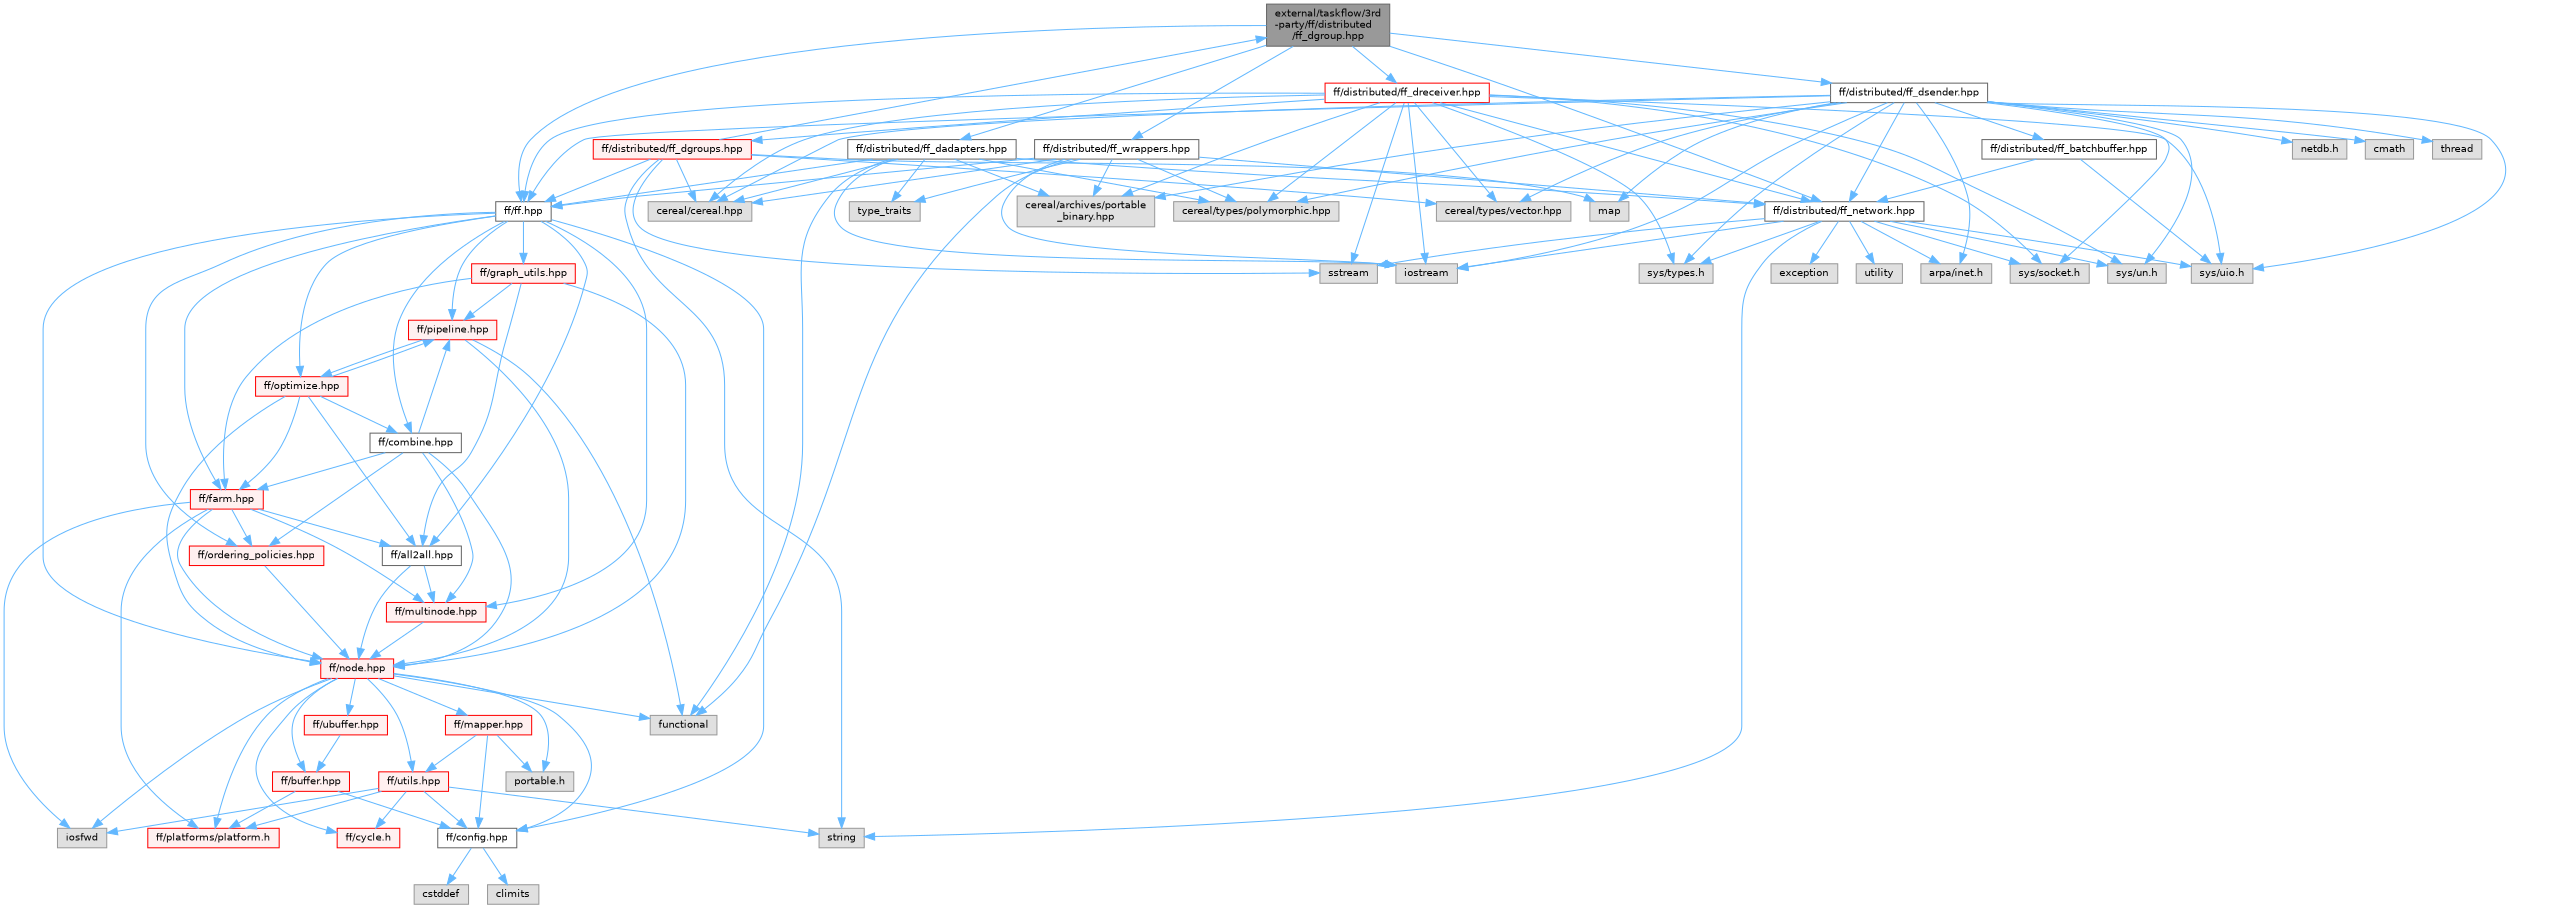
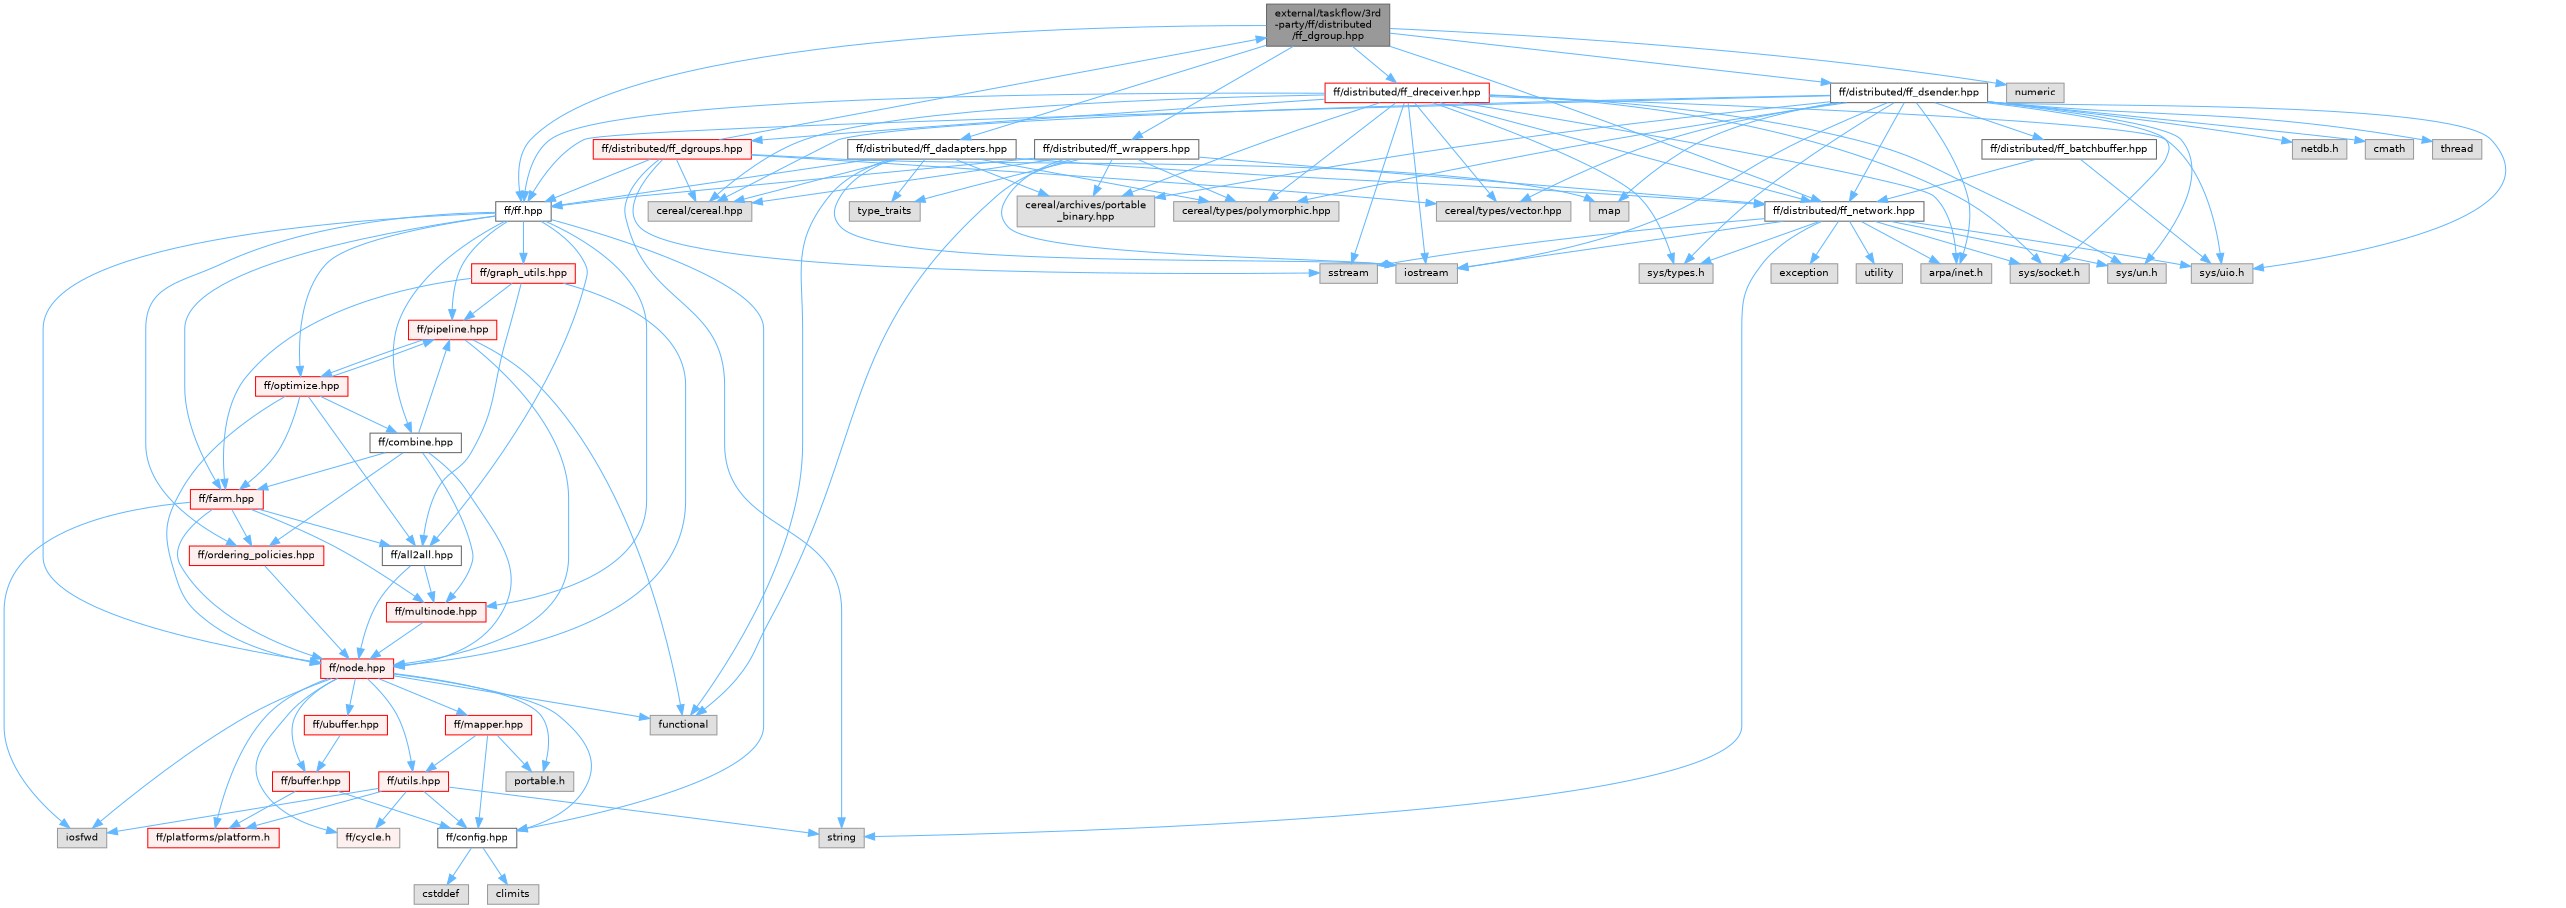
  digraph {
    node [color=grey60 fillcolor="#E0E0E0" fontname=Helvetica fontsize=10 shape=box style=filled]
    edge [color=steelblue1 fontname=Helvetica fontsize=10 labelfontname=Helvetica labelfontsize=10 style=solid]
    n1 [color=gray40 fillcolor=grey60 fontcolor=black height=0.2 label="external/taskflow/3rd\l-party/ff/distributed\l/ff_dgroup.hpp" width=0.4]
    n2 [color=grey40 fillcolor=white height=0.2 label="ff/ff.hpp" width=0.4]
    n3 [color=grey40 fillcolor=white height=0.2 label="ff/distributed/ff_network.hpp" width=0.4]
    n4 [color=grey40 fillcolor=white height=0.2 label="ff/distributed/ff_wrappers.hpp" width=0.4]
    n5 [color=red fillcolor=white height=0.2 label="ff/distributed/ff_dreceiver.hpp" width=0.4]
    n6 [color=grey40 fillcolor=white height=0.2 label="ff/distributed/ff_dsender.hpp" width=0.4]
    n7 [color=grey40 fillcolor=white height=0.2 label="ff/distributed/ff_dadapters.hpp" width=0.4]
+   n8 [height=0.2 label=numeric width=0.4]
    n9 [color=grey40 fillcolor=white height=0.2 label="ff/config.hpp" width=0.4]
    n10 [color=red fillcolor="#FFF0F0" height=0.2 label="ff/node.hpp" width=0.4]
    n11 [color=red fillcolor="#FFF0F0" height=0.2 label="ff/multinode.hpp" width=0.4]
    n12 [color=red fillcolor="#FFF0F0" height=0.2 label="ff/pipeline.hpp" width=0.4]
    n13 [color=red fillcolor="#FFF0F0" height=0.2 label="ff/optimize.hpp" width=0.4]
    n14 [color=red fillcolor="#FFF0F0" height=0.2 label="ff/farm.hpp" width=0.4]
    n15 [color=red fillcolor="#FFF0F0" height=0.2 label="ff/ordering_policies.hpp" width=0.4]
    n16 [color=grey40 fillcolor=white height=0.2 label="ff/all2all.hpp" width=0.4]
    n17 [color=grey40 fillcolor=white height=0.2 label="ff/combine.hpp" width=0.4]
    n18 [color=red fillcolor="#FFF0F0" height=0.2 label="ff/graph_utils.hpp" width=0.4]
    n19 [height=0.2 label=string width=0.4]
    n20 [height=0.2 label=sstream width=0.4]
    n21 [height=0.2 label=iostream width=0.4]
    n22 [height=0.2 label=exception width=0.4]
    n23 [height=0.2 label=utility width=0.4]
    n24 [height=0.2 label="sys/socket.h" width=0.4]
    n25 [height=0.2 label="sys/un.h" width=0.4]
    n26 [height=0.2 label="sys/types.h" width=0.4]
    n27 [height=0.2 label="sys/uio.h" width=0.4]
    n28 [height=0.2 label="arpa/inet.h" width=0.4]
    n29 [height=0.2 label=functional width=0.4]
    n30 [height=0.2 label=type_traits width=0.4]
    n31 [height=0.2 label="cereal/cereal.hpp" width=0.4]
    n32 [height=0.2 label="cereal/types/polymorphic.hpp" width=0.4]
    n33 [height=0.2 label="cereal/archives/portable\l_binary.hpp" width=0.4]
    n34 [color=red fillcolor="#FFF0F0" height=0.2 label="ff/distributed/ff_dgroups.hpp" width=0.4]
    n35 [height=0.2 label="cereal/types/vector.hpp" width=0.4]
    n36 [height=0.2 label=map width=0.4]
    n37 [color=grey40 fillcolor=white height=0.2 label="ff/distributed/ff_batchbuffer.hpp" width=0.4]
    n38 [height=0.2 label="netdb.h" width=0.4]
    n39 [height=0.2 label=cmath width=0.4]
    n40 [height=0.2 label=thread width=0.4]
    n41 [height=0.2 label=cstddef width=0.4]
    n42 [height=0.2 label=climits width=0.4]
    n43 [height=0.2 label="portable.h" width=0.4]
    n44 [height=0.2 label=iosfwd width=0.4]
    n45 [color=red fillcolor="#FFF0F0" height=0.2 label="ff/platforms/platform.h" width=0.4]
-   n46 [color=red fillcolor="#FFF0F0" height=0.2 label="ff/cycle.h" width=0.4]
+   n46 [fillcolor="#FFF0F0" height=0.2 label="ff/cycle.h" width=0.4]
    n47 [color=red fillcolor="#FFF0F0" height=0.2 label="ff/utils.hpp" width=0.4]
    n48 [color=red fillcolor="#FFF0F0" height=0.2 label="ff/buffer.hpp" width=0.4]
    n49 [color=red fillcolor="#FFF0F0" height=0.2 label="ff/ubuffer.hpp" width=0.4]
    n50 [color=red fillcolor="#FFF0F0" height=0.2 label="ff/mapper.hpp" width=0.4]
    n1 -> n2
    n1 -> n3
    n1 -> n4
    n1 -> n5
    n1 -> n6
    n1 -> n7
+   n1 -> n8
    n2 -> n9
    n2 -> n10
    n2 -> n11
    n2 -> n12
    n2 -> n13
    n2 -> n14
    n2 -> n15
    n2 -> n16
    n2 -> n17
    n2 -> n18
    n3 -> n19
    n3 -> n20
    n3 -> n21
    n3 -> n22
    n3 -> n23
    n3 -> n24
    n3 -> n25
    n3 -> n26
    n3 -> n27
    n3 -> n28
    n4 -> n2
    n4 -> n3
    n4 -> n21
    n4 -> n29
    n4 -> n30
    n4 -> n31
    n4 -> n32
    n4 -> n33
    n5 -> n2
    n5 -> n3
    n5 -> n20
    n5 -> n21
    n5 -> n24
    n5 -> n25
    n5 -> n26
    n5 -> n27
+   n5 -> n28
    n5 -> n31
    n5 -> n32
    n5 -> n33
    n5 -> n34
    n5 -> n35
    n6 -> n2
    n6 -> n3
    n6 -> n21
    n6 -> n24
    n6 -> n25
    n6 -> n26
    n6 -> n27
    n6 -> n28
    n6 -> n31
    n6 -> n32
    n6 -> n33
    n6 -> n35
    n6 -> n36
    n6 -> n37
    n6 -> n38
    n6 -> n39
    n6 -> n40
    n7 -> n2
    n7 -> n3
    n7 -> n21
    n7 -> n29
    n7 -> n30
    n7 -> n31
    n7 -> n32
    n7 -> n33
    n9 -> n41
    n9 -> n42
    n10 -> n9
    n10 -> n29
    n10 -> n43
    n10 -> n44
    n10 -> n45
    n10 -> n46
    n10 -> n47
    n10 -> n48
    n10 -> n49
    n10 -> n50
    n11 -> n10
    n12 -> n10
    n12 -> n13
    n12 -> n29
    n13 -> n10
    n13 -> n12
    n13 -> n14
    n13 -> n16
    n13 -> n17
    n14 -> n10
    n14 -> n11
    n14 -> n15
    n14 -> n16
    n14 -> n44
-   n14 -> n45
    n15 -> n10
    n16 -> n10
    n16 -> n11
    n17 -> n10
    n17 -> n11
    n17 -> n12
    n17 -> n14
    n17 -> n15
    n18 -> n10
    n18 -> n12
    n18 -> n14
    n18 -> n16
    n34 -> n1
    n34 -> n2
    n34 -> n19
    n34 -> n20
    n34 -> n31
    n34 -> n35
    n34 -> n36
    n37 -> n3
    n37 -> n27
    n47 -> n9
    n47 -> n19
    n47 -> n44
    n47 -> n45
    n47 -> n46
    n48 -> n9
    n48 -> n45
    n49 -> n48
    n50 -> n9
    n50 -> n43
    n50 -> n47
  }
